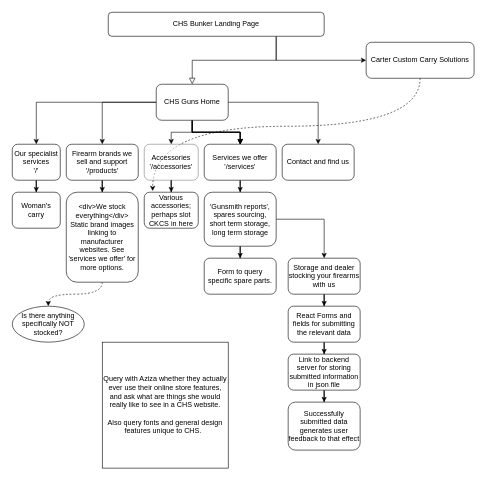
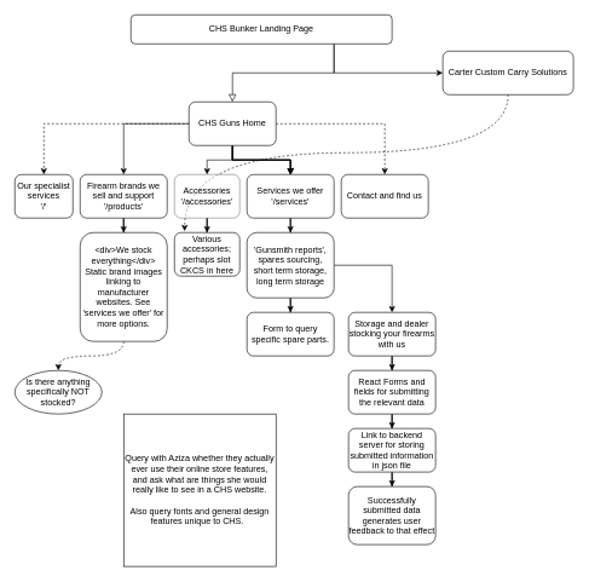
  <mxCell id="0" />
  <mxCell id="1" parent="0" />
  <mxCell id="2" value="" style="rounded=0;html=1;jettySize=auto;orthogonalLoop=1;fontSize=11;endArrow=block;endFill=0;endSize=8;strokeWidth=1;shadow=0;labelBackgroundColor=none;edgeStyle=orthogonalEdgeStyle;" parent="1" source="4" target="16" edge="1"><mxGeometry relative="1" as="geometry"><mxPoint x="330" y="130" as="targetPoint" /><Array as="points"><mxPoint x="460" y="100" /><mxPoint x="320" y="100" /></Array></mxGeometry></mxCell>
  <mxCell id="3" value="" style="edgeStyle=orthogonalEdgeStyle;rounded=0;orthogonalLoop=1;jettySize=auto;html=1;" parent="1" source="4" target="6" edge="1"><mxGeometry relative="1" as="geometry"><Array as="points"><mxPoint x="460" y="100" /><mxPoint x="700" y="100" /></Array></mxGeometry></mxCell>
  <mxCell id="4" value="CHS Bunker Landing Page" style="rounded=1;whiteSpace=wrap;html=1;fontSize=12;glass=0;strokeWidth=1;shadow=0;" parent="1" vertex="1"><mxGeometry x="180" y="20" width="360" height="40" as="geometry" /></mxCell>
  <mxCell id="5" value="" style="edgeStyle=orthogonalEdgeStyle;orthogonalLoop=1;jettySize=auto;html=1;entryX=0.156;entryY=-0.033;entryDx=0;entryDy=0;entryPerimeter=0;curved=1;dashed=1;" parent="1" source="6" target="41" edge="1"><mxGeometry relative="1" as="geometry"><mxPoint x="700" y="210" as="targetPoint" /><Array as="points"><mxPoint x="700" y="210" /><mxPoint x="254" y="210" /></Array></mxGeometry></mxCell>
  <mxCell id="6" value="Carter Custom Carry Solutions" style="whiteSpace=wrap;html=1;rounded=1;glass=0;strokeWidth=1;shadow=0;" parent="1" vertex="1"><mxGeometry x="610" y="70" width="180" height="60" as="geometry" /></mxCell>
  <mxCell id="7" value="" style="edgeStyle=orthogonalEdgeStyle;rounded=0;orthogonalLoop=1;jettySize=auto;html=1;" parent="1" source="16" target="18" edge="1"><mxGeometry relative="1" as="geometry" /></mxCell>
  <mxCell id="8" value="" style="edgeStyle=orthogonalEdgeStyle;rounded=0;orthogonalLoop=1;jettySize=auto;html=1;" parent="1" source="16" target="20" edge="1"><mxGeometry relative="1" as="geometry" /></mxCell>
- <mxCell id="9" value="" style="edgeStyle=orthogonalEdgeStyle;rounded=0;orthogonalLoop=1;jettySize=auto;html=1;" parent="1" source="16" target="22" edge="1"><mxGeometry relative="1" as="geometry" /></mxCell>
+ <mxCell id="9" value="" style="edgeStyle=orthogonalEdgeStyle;rounded=0;orthogonalLoop=1;jettySize=auto;html=1;dashed=1;" parent="1" source="16" target="22" edge="1"><mxGeometry relative="1" as="geometry" /></mxCell>
  <mxCell id="10" value="" style="edgeStyle=orthogonalEdgeStyle;rounded=0;orthogonalLoop=1;jettySize=auto;html=1;" parent="1" source="16" target="20" edge="1"><mxGeometry relative="1" as="geometry" /></mxCell>
  <mxCell id="11" value="" style="edgeStyle=orthogonalEdgeStyle;rounded=0;orthogonalLoop=1;jettySize=auto;html=1;" parent="1" source="16" target="20" edge="1"><mxGeometry relative="1" as="geometry" /></mxCell>
- <mxCell id="12" value="" style="edgeStyle=orthogonalEdgeStyle;rounded=0;orthogonalLoop=1;jettySize=auto;html=1;" parent="1" source="16" target="23" edge="1"><mxGeometry relative="1" as="geometry" /></mxCell>
+ <mxCell id="12" value="" style="edgeStyle=orthogonalEdgeStyle;rounded=0;orthogonalLoop=1;jettySize=auto;html=1;dashed=1;" parent="1" source="16" target="23" edge="1"><mxGeometry relative="1" as="geometry" /></mxCell>
  <mxCell id="13" value="" style="edgeStyle=orthogonalEdgeStyle;rounded=0;orthogonalLoop=1;jettySize=auto;html=1;" parent="1" source="16" target="20" edge="1"><mxGeometry relative="1" as="geometry" /></mxCell>
  <mxCell id="14" value="" style="edgeStyle=orthogonalEdgeStyle;rounded=0;orthogonalLoop=1;jettySize=auto;html=1;" parent="1" source="16" target="20" edge="1"><mxGeometry relative="1" as="geometry" /></mxCell>
  <mxCell id="15" value="" style="edgeStyle=orthogonalEdgeStyle;rounded=0;orthogonalLoop=1;jettySize=auto;html=1;" parent="1" source="16" target="40" edge="1"><mxGeometry relative="1" as="geometry" /></mxCell>
  <mxCell id="16" value="CHS Guns Home" style="rounded=1;whiteSpace=wrap;html=1;" parent="1" vertex="1"><mxGeometry x="260" y="140" width="120" height="60" as="geometry" /></mxCell>
  <mxCell id="17" value="" style="edgeStyle=orthogonalEdgeStyle;rounded=0;orthogonalLoop=1;jettySize=auto;html=1;strokeColor=default;" parent="1" source="18" target="34" edge="1"><mxGeometry relative="1" as="geometry" /></mxCell>
  <mxCell id="18" value="Firearm brands we sell and support&lt;br&gt;'/products'" style="rounded=1;whiteSpace=wrap;html=1;" parent="1" vertex="1"><mxGeometry x="110" y="240" width="120" height="60" as="geometry" /></mxCell>
  <mxCell id="19" value="" style="edgeStyle=orthogonalEdgeStyle;rounded=0;orthogonalLoop=1;jettySize=auto;html=1;strokeColor=default;" parent="1" source="20" target="37" edge="1"><mxGeometry relative="1" as="geometry" /></mxCell>
  <mxCell id="20" value="Services we offer&lt;br&gt;'/services'" style="whiteSpace=wrap;html=1;rounded=1;" parent="1" vertex="1"><mxGeometry x="340" y="240" width="120" height="60" as="geometry" /></mxCell>
- <mxCell id="21" value="" style="edgeStyle=orthogonalEdgeStyle;rounded=0;orthogonalLoop=1;jettySize=auto;html=1;strokeColor=default;" parent="1" source="22" target="38" edge="1"><mxGeometry relative="1" as="geometry" /></mxCell>
  <mxCell id="22" value="Our specialist services&lt;br&gt;'/'" style="whiteSpace=wrap;html=1;rounded=1;" parent="1" vertex="1"><mxGeometry y="240" width="80" height="60" as="geometry" x="20" /></mxCell>
  <mxCell id="23" value="Contact and find us" style="whiteSpace=wrap;html=1;rounded=1;" parent="1" vertex="1"><mxGeometry x="470" y="240" width="120" height="60" as="geometry" /></mxCell>
  <mxCell id="24" value="" style="edgeStyle=orthogonalEdgeStyle;rounded=0;orthogonalLoop=1;jettySize=auto;html=1;" parent="1" source="25" target="29" edge="1"><mxGeometry relative="1" as="geometry" /></mxCell>
  <mxCell id="25" value="Storage and dealer stocking your firearms with us" style="whiteSpace=wrap;html=1;rounded=1;" parent="1" vertex="1"><mxGeometry x="480" y="430" width="120" height="60" as="geometry" /></mxCell>
  <mxCell id="26" value="Query with Aziza whether they actually ever use their online store features, and ask what are things she would really like to see in a CHS website.&lt;br&gt;&lt;br&gt;Also query fonts and general design features unique to CHS.&amp;nbsp;&amp;nbsp;" style="whiteSpace=wrap;html=1;aspect=fixed;" parent="1" vertex="1"><mxGeometry x="170" y="570" width="210" height="210" as="geometry" /></mxCell>
  <mxCell id="27" value="" style="edgeStyle=orthogonalEdgeStyle;orthogonalLoop=1;jettySize=auto;html=1;rounded=0;strokeColor=none;" parent="1" source="29" target="31" edge="1"><mxGeometry relative="1" as="geometry" /></mxCell>
  <mxCell id="28" value="" style="edgeStyle=orthogonalEdgeStyle;rounded=0;orthogonalLoop=1;jettySize=auto;html=1;strokeColor=default;" parent="1" source="29" target="31" edge="1"><mxGeometry relative="1" as="geometry" /></mxCell>
  <mxCell id="29" value="React Forms and fields for submitting the relevant data" style="whiteSpace=wrap;html=1;rounded=1;" parent="1" vertex="1"><mxGeometry x="480" y="510" width="120" height="60" as="geometry" /></mxCell>
  <mxCell id="30" value="" style="edgeStyle=orthogonalEdgeStyle;rounded=0;orthogonalLoop=1;jettySize=auto;html=1;strokeColor=default;" parent="1" source="31" target="32" edge="1"><mxGeometry relative="1" as="geometry" /></mxCell>
  <mxCell id="31" value="Link to backend server for storing submitted information in json file" style="whiteSpace=wrap;html=1;rounded=1;" parent="1" vertex="1"><mxGeometry x="480" y="590" width="120" height="60" as="geometry" /></mxCell>
  <mxCell id="32" value="Successfully submitted data generates user feedback to that effect" style="whiteSpace=wrap;html=1;rounded=1;" parent="1" vertex="1"><mxGeometry x="480" y="670" width="120" height="80" as="geometry" /></mxCell>
  <mxCell id="33" value="" style="edgeStyle=orthogonalEdgeStyle;curved=1;orthogonalLoop=1;jettySize=auto;html=1;dashed=1;" parent="1" source="34" target="43" edge="1"><mxGeometry relative="1" as="geometry" /></mxCell>
  <mxCell id="34" value="&amp;lt;div&amp;gt;We stock everything&amp;lt;/div&amp;gt;&lt;br&gt;Static brand images linking to manufacturer websites. See 'services we offer' for more options." style="rounded=1;whiteSpace=wrap;html=1;" parent="1" vertex="1"><mxGeometry x="110" y="320" width="120" height="150" as="geometry" /></mxCell>
  <mxCell id="35" value="" style="edgeStyle=orthogonalEdgeStyle;rounded=0;orthogonalLoop=1;jettySize=auto;html=1;entryX=0.5;entryY=0;entryDx=0;entryDy=0;" parent="1" source="37" target="25" edge="1"><mxGeometry relative="1" as="geometry"><mxPoint x="520" y="420" as="targetPoint" /></mxGeometry></mxCell>
  <mxCell id="36" value="" style="edgeStyle=orthogonalEdgeStyle;rounded=0;orthogonalLoop=1;jettySize=auto;html=1;" parent="1" source="37" target="42" edge="1"><mxGeometry relative="1" as="geometry" /></mxCell>
  <mxCell id="37" value="'Gunsmith reports', spares sourcing, short term storage, long term storage" style="whiteSpace=wrap;html=1;rounded=1;" parent="1" vertex="1"><mxGeometry x="340" y="320" width="120" height="90" as="geometry" /></mxCell>
- <mxCell id="38" value="Woman's carry" style="whiteSpace=wrap;html=1;rounded=1;" parent="1" vertex="1"><mxGeometry y="320" width="80" height="60" as="geometry" x="20" /></mxCell>
  <mxCell id="39" value="" style="edgeStyle=orthogonalEdgeStyle;rounded=0;orthogonalLoop=1;jettySize=auto;html=1;" parent="1" source="40" target="41" edge="1"><mxGeometry relative="1" as="geometry" /></mxCell>
  <mxCell id="40" value="Accessories&lt;br&gt;'/accessories'" style="whiteSpace=wrap;html=1;rounded=1;opacity=50;" parent="1" vertex="1"><mxGeometry x="240" y="240" width="90" height="60" as="geometry" /></mxCell>
  <mxCell id="41" value="Various accessories; perhaps slot CKCS in here" style="whiteSpace=wrap;html=1;rounded=1;" parent="1" vertex="1"><mxGeometry x="240" y="320" width="90" height="60" as="geometry" /></mxCell>
  <mxCell id="42" value="Form to query specific spare parts." style="whiteSpace=wrap;html=1;rounded=1;" parent="1" vertex="1"><mxGeometry x="340" y="430" width="120" height="60" as="geometry" /></mxCell>
  <mxCell id="43" value="Is there anything specifically NOT stocked?" style="ellipse;whiteSpace=wrap;html=1;rounded=1;" parent="1" vertex="1"><mxGeometry y="510" width="120" height="60" as="geometry" x="20" /></mxCell>
